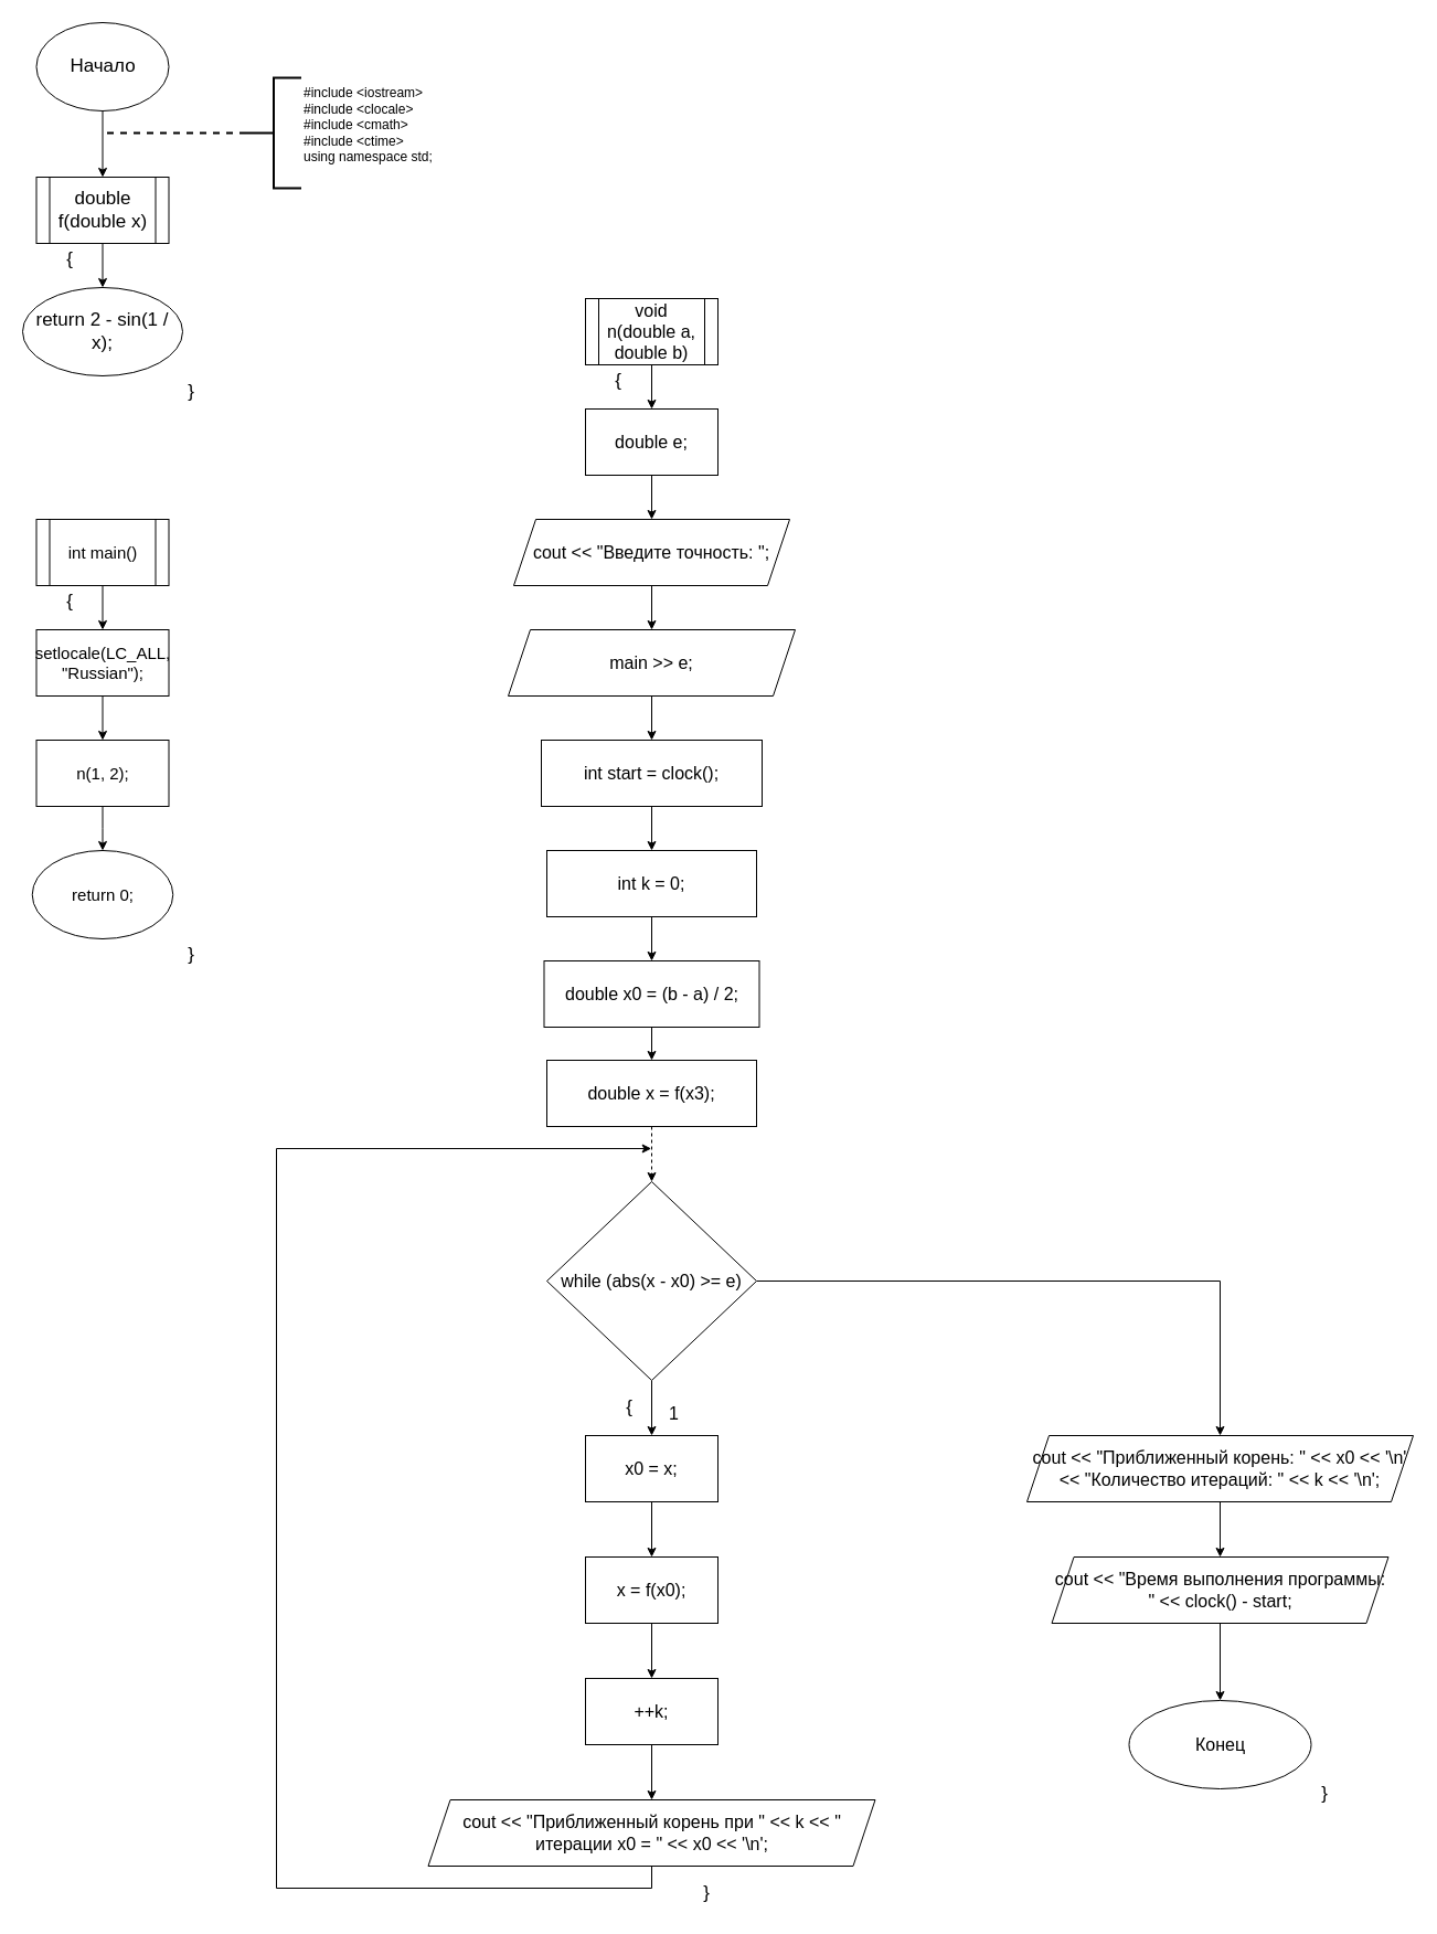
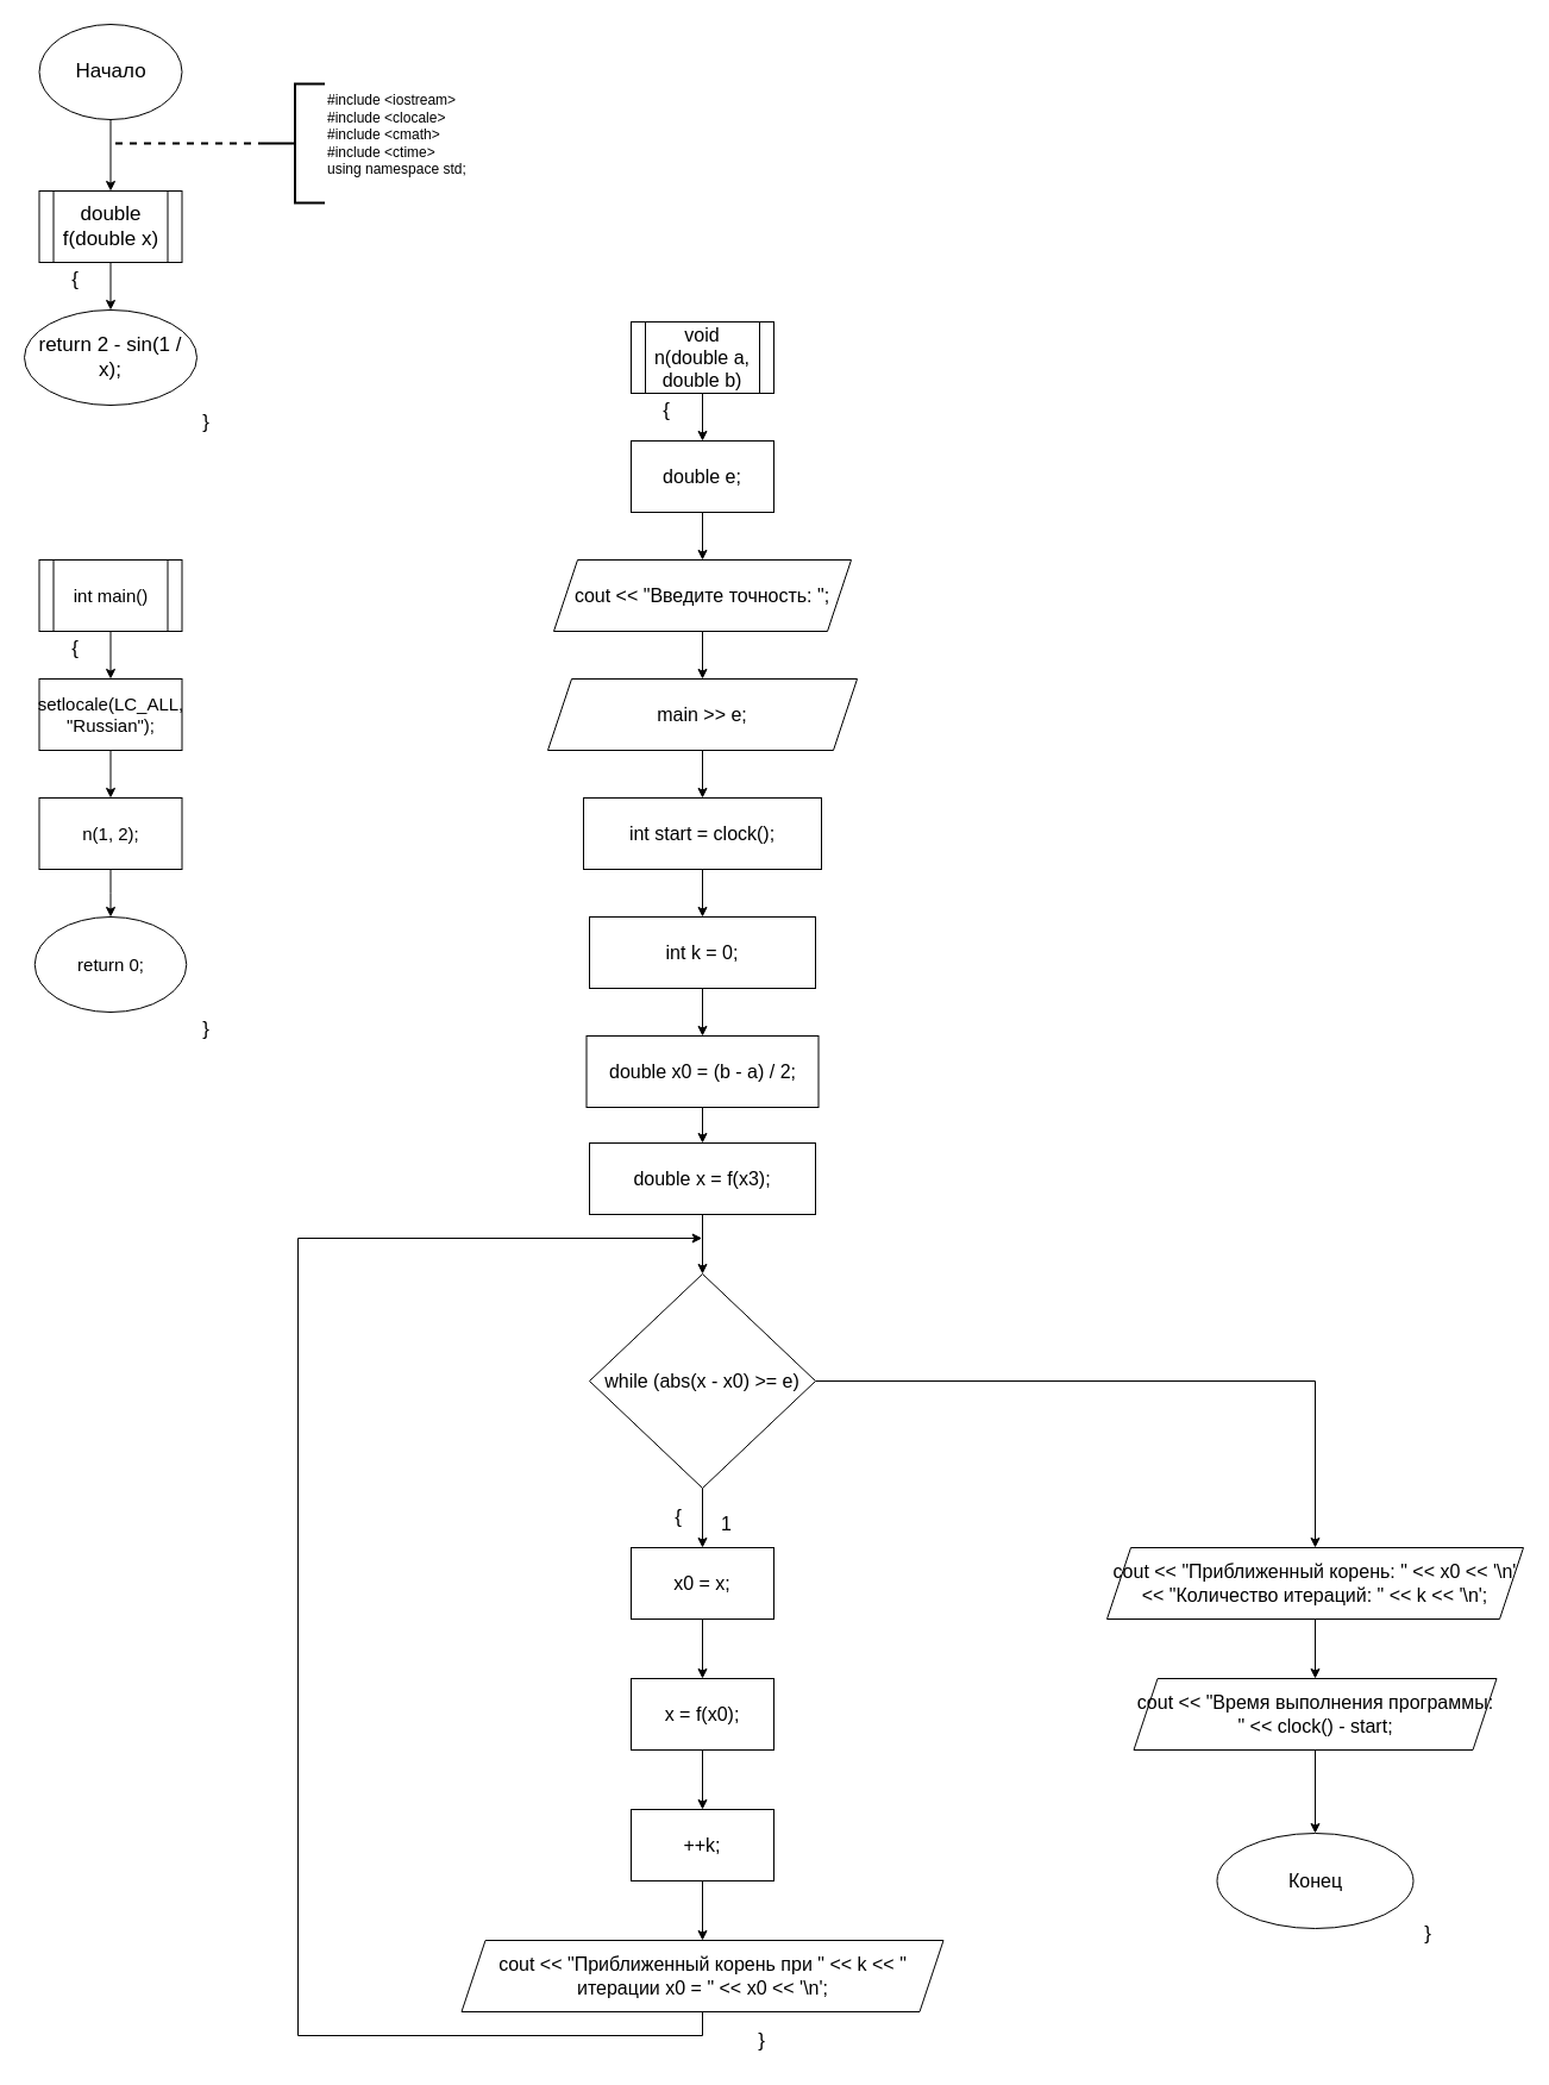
  <mxCell id="0" />
  <mxCell id="1" parent="0" />
  <mxCell id="2" value="" style="edgeStyle=orthogonalEdgeStyle;rounded=0;orthogonalLoop=1;jettySize=auto;html=1;" edge="1" parent="1" source="3" target="5"><mxGeometry relative="1" as="geometry" /></mxCell>
  <mxCell id="3" value="Начало" style="ellipse;whiteSpace=wrap;html=1;fontSize=17;" vertex="1" parent="1"><mxGeometry x="32.5" y="20" width="120" height="80" as="geometry" /></mxCell>
  <mxCell id="4" value="" style="edgeStyle=orthogonalEdgeStyle;rounded=0;orthogonalLoop=1;jettySize=auto;html=1;" edge="1" parent="1" source="5" target="6"><mxGeometry relative="1" as="geometry" /></mxCell>
  <mxCell id="5" value="&lt;div&gt;double f(double x)&lt;/div&gt;" style="shape=process;whiteSpace=wrap;html=1;backgroundOutline=1;fontSize=17;" vertex="1" parent="1"><mxGeometry x="32.5" y="160" width="120" height="60" as="geometry" /></mxCell>
  <mxCell id="6" value="return 2 - sin(1 / x);" style="ellipse;whiteSpace=wrap;html=1;fontSize=17;" vertex="1" parent="1"><mxGeometry x="20" y="260" width="145" height="80" as="geometry" /></mxCell>
  <mxCell id="7" value="{" style="text;html=1;align=center;verticalAlign=middle;whiteSpace=wrap;rounded=0;fontSize=17;" vertex="1" parent="1"><mxGeometry x="32.5" y="220" width="60" height="30" as="geometry" /></mxCell>
  <mxCell id="8" value="}" style="text;html=1;align=center;verticalAlign=middle;whiteSpace=wrap;rounded=0;fontSize=17;" vertex="1" parent="1"><mxGeometry x="142.5" y="340" width="60" height="30" as="geometry" /></mxCell>
  <mxCell id="9" style="edgeStyle=orthogonalEdgeStyle;rounded=0;orthogonalLoop=1;jettySize=auto;html=1;exitX=0;exitY=0.5;exitDx=0;exitDy=0;exitPerimeter=0;endArrow=none;endFill=0;strokeWidth=2;dashed=1;" edge="1" parent="1" source="10"><mxGeometry relative="1" as="geometry"><mxPoint x="92.5" y="120" as="targetPoint" /></mxGeometry></mxCell>
  <mxCell id="10" value="#include &amp;lt;iostream&amp;gt;&lt;div&gt;#include &amp;lt;clocale&amp;gt;&lt;/div&gt;&lt;div&gt;#include &amp;lt;cmath&amp;gt;&lt;/div&gt;&lt;div&gt;#include &amp;lt;ctime&amp;gt;&lt;/div&gt;&lt;div&gt;using namespace std;&lt;/div&gt;&lt;div&gt;&lt;br&gt;&lt;/div&gt;" style="strokeWidth=2;html=1;shape=mxgraph.flowchart.annotation_2;align=left;labelPosition=right;pointerEvents=1;" vertex="1" parent="1"><mxGeometry x="222.5" y="70" width="50" height="100" as="geometry" /></mxCell>
  <mxCell id="11" value="" style="edgeStyle=orthogonalEdgeStyle;rounded=0;orthogonalLoop=1;jettySize=auto;html=1;" edge="1" parent="1" source="12" target="14"><mxGeometry relative="1" as="geometry" /></mxCell>
  <mxCell id="12" value="void n(double a, double b)" style="shape=process;whiteSpace=wrap;html=1;backgroundOutline=1;fontSize=16;" vertex="1" parent="1"><mxGeometry x="530" y="270" width="120" height="60" as="geometry" /></mxCell>
  <mxCell id="13" value="" style="edgeStyle=orthogonalEdgeStyle;rounded=0;orthogonalLoop=1;jettySize=auto;html=1;" edge="1" parent="1" source="14" target="16"><mxGeometry relative="1" as="geometry" /></mxCell>
  <mxCell id="14" value="double e;" style="whiteSpace=wrap;html=1;fontSize=16;" vertex="1" parent="1"><mxGeometry x="530" y="370" width="120" height="60" as="geometry" /></mxCell>
  <mxCell id="15" value="" style="edgeStyle=orthogonalEdgeStyle;rounded=0;orthogonalLoop=1;jettySize=auto;html=1;" edge="1" parent="1" source="16" target="18"><mxGeometry relative="1" as="geometry" /></mxCell>
  <mxCell id="16" value="cout &amp;lt;&amp;lt; &quot;Введите точность: &quot;;" style="shape=parallelogram;perimeter=parallelogramPerimeter;whiteSpace=wrap;html=1;fixedSize=1;fontSize=16;" vertex="1" parent="1"><mxGeometry x="465" y="470" width="250" height="60" as="geometry" /></mxCell>
  <mxCell id="17" value="" style="edgeStyle=orthogonalEdgeStyle;rounded=0;orthogonalLoop=1;jettySize=auto;html=1;" edge="1" parent="1" source="18" target="20"><mxGeometry relative="1" as="geometry" /></mxCell>
  <mxCell id="18" value="main &amp;gt;&amp;gt; e;" style="shape=parallelogram;perimeter=parallelogramPerimeter;whiteSpace=wrap;html=1;fixedSize=1;fontSize=16;" vertex="1" parent="1"><mxGeometry x="460" y="570" width="260" height="60" as="geometry" /></mxCell>
  <mxCell id="19" value="" style="edgeStyle=orthogonalEdgeStyle;rounded=0;orthogonalLoop=1;jettySize=auto;html=1;" edge="1" parent="1" source="20" target="22"><mxGeometry relative="1" as="geometry" /></mxCell>
  <mxCell id="20" value="int start = clock();" style="whiteSpace=wrap;html=1;fontSize=16;" vertex="1" parent="1"><mxGeometry x="490" y="670" width="200" height="60" as="geometry" /></mxCell>
  <mxCell id="21" value="" style="edgeStyle=orthogonalEdgeStyle;rounded=0;orthogonalLoop=1;jettySize=auto;html=1;" edge="1" parent="1" source="22" target="24"><mxGeometry relative="1" as="geometry" /></mxCell>
  <mxCell id="22" value="int k = 0;" style="whiteSpace=wrap;html=1;fontSize=16;" vertex="1" parent="1"><mxGeometry x="495" y="770" width="190" height="60" as="geometry" /></mxCell>
  <mxCell id="23" value="" style="edgeStyle=orthogonalEdgeStyle;rounded=0;orthogonalLoop=1;jettySize=auto;html=1;" edge="1" parent="1" source="24" target="26"><mxGeometry relative="1" as="geometry" /></mxCell>
  <mxCell id="24" value="double x0 = (b - a) / 2;" style="whiteSpace=wrap;html=1;fontSize=16;" vertex="1" parent="1"><mxGeometry x="492.5" y="870" width="195" height="60" as="geometry" /></mxCell>
- <mxCell id="25" value="" style="edgeStyle=orthogonalEdgeStyle;rounded=0;orthogonalLoop=1;jettySize=auto;html=1;dashed=1;" edge="1" parent="1" source="26" target="29"><mxGeometry relative="1" as="geometry" /></mxCell>
+ <mxCell id="25" value="" style="edgeStyle=orthogonalEdgeStyle;rounded=0;orthogonalLoop=1;jettySize=auto;html=1;" edge="1" parent="1" source="26" target="29"><mxGeometry relative="1" as="geometry" /></mxCell>
  <mxCell id="26" value="double x = f(x3);" style="whiteSpace=wrap;html=1;fontSize=16;" vertex="1" parent="1"><mxGeometry x="495" y="960" width="190" height="60" as="geometry" /></mxCell>
  <mxCell id="27" value="1" style="edgeStyle=orthogonalEdgeStyle;rounded=0;orthogonalLoop=1;jettySize=auto;html=1;fontSize=16;" edge="1" parent="1" source="29" target="31"><mxGeometry x="0.2" y="20" relative="1" as="geometry"><mxPoint as="offset" /></mxGeometry></mxCell>
  <mxCell id="28" value="" style="edgeStyle=orthogonalEdgeStyle;rounded=0;orthogonalLoop=1;jettySize=auto;html=1;" edge="1" parent="1" source="29" target="39"><mxGeometry relative="1" as="geometry" /></mxCell>
  <mxCell id="29" value="while (abs(x - x0) &amp;gt;= e)" style="rhombus;whiteSpace=wrap;html=1;fontSize=16;" vertex="1" parent="1"><mxGeometry x="495" y="1070" width="190" height="180" as="geometry" /></mxCell>
  <mxCell id="30" value="" style="edgeStyle=orthogonalEdgeStyle;rounded=0;orthogonalLoop=1;jettySize=auto;html=1;" edge="1" parent="1" source="31" target="33"><mxGeometry relative="1" as="geometry" /></mxCell>
  <mxCell id="31" value="x0 = x;" style="whiteSpace=wrap;html=1;fontSize=16;" vertex="1" parent="1"><mxGeometry x="530" y="1300" width="120" height="60" as="geometry" /></mxCell>
  <mxCell id="32" value="" style="edgeStyle=orthogonalEdgeStyle;rounded=0;orthogonalLoop=1;jettySize=auto;html=1;" edge="1" parent="1" source="33" target="35"><mxGeometry relative="1" as="geometry" /></mxCell>
  <mxCell id="33" value="x = f(x0);" style="whiteSpace=wrap;html=1;fontSize=16;" vertex="1" parent="1"><mxGeometry x="530" y="1410" width="120" height="60" as="geometry" /></mxCell>
  <mxCell id="34" value="" style="edgeStyle=orthogonalEdgeStyle;rounded=0;orthogonalLoop=1;jettySize=auto;html=1;" edge="1" parent="1" source="35" target="37"><mxGeometry relative="1" as="geometry" /></mxCell>
  <mxCell id="35" value="++k;" style="whiteSpace=wrap;html=1;fontSize=16;" vertex="1" parent="1"><mxGeometry x="530" y="1520" width="120" height="60" as="geometry" /></mxCell>
  <mxCell id="36" style="edgeStyle=orthogonalEdgeStyle;rounded=0;orthogonalLoop=1;jettySize=auto;html=1;exitX=0.5;exitY=1;exitDx=0;exitDy=0;" edge="1" parent="1" source="37"><mxGeometry relative="1" as="geometry"><mxPoint x="589.667" y="1040" as="targetPoint" /><Array as="points"><mxPoint x="590" y="1710" /><mxPoint x="250" y="1710" /><mxPoint x="250" y="1040" /></Array></mxGeometry></mxCell>
  <mxCell id="37" value="cout &amp;lt;&amp;lt; &quot;Приближенный корень при &quot; &amp;lt;&amp;lt; k &amp;lt;&amp;lt; &quot; итерации x0 = &quot; &amp;lt;&amp;lt; x0 &amp;lt;&amp;lt; '\n';" style="shape=parallelogram;perimeter=parallelogramPerimeter;whiteSpace=wrap;html=1;fixedSize=1;fontSize=16;" vertex="1" parent="1"><mxGeometry x="387.5" y="1630" width="405" height="60" as="geometry" /></mxCell>
  <mxCell id="38" value="" style="edgeStyle=orthogonalEdgeStyle;rounded=0;orthogonalLoop=1;jettySize=auto;html=1;" edge="1" parent="1" source="39" target="41"><mxGeometry relative="1" as="geometry" /></mxCell>
  <mxCell id="39" value="cout &amp;lt;&amp;lt; &quot;Приближенный корень: &quot; &amp;lt;&amp;lt; x0 &amp;lt;&amp;lt; '\n' &amp;lt;&amp;lt; &quot;Количество итераций: &quot; &amp;lt;&amp;lt; k &amp;lt;&amp;lt; '\n';" style="shape=parallelogram;perimeter=parallelogramPerimeter;whiteSpace=wrap;html=1;fixedSize=1;fontSize=16;" vertex="1" parent="1"><mxGeometry x="930" y="1300" width="350" height="60" as="geometry" /></mxCell>
  <mxCell id="40" value="" style="edgeStyle=orthogonalEdgeStyle;rounded=0;orthogonalLoop=1;jettySize=auto;html=1;" edge="1" parent="1" source="41" target="42"><mxGeometry relative="1" as="geometry" /></mxCell>
  <mxCell id="41" value="cout &amp;lt;&amp;lt; &quot;Время выполнения программы: &quot; &amp;lt;&amp;lt; clock() - start;" style="shape=parallelogram;perimeter=parallelogramPerimeter;whiteSpace=wrap;html=1;fixedSize=1;fontSize=16;" vertex="1" parent="1"><mxGeometry x="952.5" y="1410" width="305" height="60" as="geometry" /></mxCell>
  <mxCell id="42" value="Конец" style="ellipse;whiteSpace=wrap;html=1;fontSize=16;" vertex="1" parent="1"><mxGeometry x="1022.5" y="1540" width="165" height="80" as="geometry" /></mxCell>
  <mxCell id="43" value="{" style="text;html=1;align=center;verticalAlign=middle;whiteSpace=wrap;rounded=0;fontSize=17;" vertex="1" parent="1"><mxGeometry x="530" y="330" width="60" height="30" as="geometry" /></mxCell>
  <mxCell id="44" value="{" style="text;html=1;align=center;verticalAlign=middle;whiteSpace=wrap;rounded=0;fontSize=17;" vertex="1" parent="1"><mxGeometry x="540" y="1260" width="60" height="30" as="geometry" /></mxCell>
  <mxCell id="45" value="}" style="text;html=1;align=center;verticalAlign=middle;whiteSpace=wrap;rounded=0;fontSize=17;" vertex="1" parent="1"><mxGeometry x="1170" y="1610" width="60" height="30" as="geometry" /></mxCell>
  <mxCell id="46" value="}" style="text;html=1;align=center;verticalAlign=middle;whiteSpace=wrap;rounded=0;fontSize=17;" vertex="1" parent="1"><mxGeometry x="610" y="1700" width="60" height="30" as="geometry" /></mxCell>
  <mxCell id="47" value="" style="edgeStyle=orthogonalEdgeStyle;rounded=0;orthogonalLoop=1;jettySize=auto;html=1;" edge="1" parent="1" source="48" target="50"><mxGeometry relative="1" as="geometry" /></mxCell>
  <mxCell id="48" value="int main()" style="shape=process;whiteSpace=wrap;html=1;backgroundOutline=1;fontSize=15;" vertex="1" parent="1"><mxGeometry x="32.5" y="470" width="120" height="60" as="geometry" /></mxCell>
  <mxCell id="49" value="" style="edgeStyle=orthogonalEdgeStyle;rounded=0;orthogonalLoop=1;jettySize=auto;html=1;" edge="1" parent="1" source="50" target="52"><mxGeometry relative="1" as="geometry" /></mxCell>
  <mxCell id="50" value="setlocale(LC_ALL, &quot;Russian&quot;);" style="whiteSpace=wrap;html=1;fontSize=15;" vertex="1" parent="1"><mxGeometry x="32.5" y="570" width="120" height="60" as="geometry" /></mxCell>
  <mxCell id="51" value="" style="edgeStyle=orthogonalEdgeStyle;rounded=0;orthogonalLoop=1;jettySize=auto;html=1;" edge="1" parent="1" source="52" target="55"><mxGeometry relative="1" as="geometry" /></mxCell>
  <mxCell id="52" value="n(1, 2);" style="whiteSpace=wrap;html=1;fontSize=15;" vertex="1" parent="1"><mxGeometry x="32.5" y="670" width="120" height="60" as="geometry" /></mxCell>
  <mxCell id="53" value="{" style="text;html=1;align=center;verticalAlign=middle;whiteSpace=wrap;rounded=0;fontSize=17;" vertex="1" parent="1"><mxGeometry x="32.5" y="530" width="60" height="30" as="geometry" /></mxCell>
  <mxCell id="54" value="}" style="text;html=1;align=center;verticalAlign=middle;whiteSpace=wrap;rounded=0;fontSize=17;" vertex="1" parent="1"><mxGeometry x="142.5" y="850" width="60" height="30" as="geometry" /></mxCell>
  <mxCell id="55" value="return 0;" style="ellipse;whiteSpace=wrap;html=1;fontSize=15;" vertex="1" parent="1"><mxGeometry x="28.75" y="770" width="127.5" height="80" as="geometry" /></mxCell>
